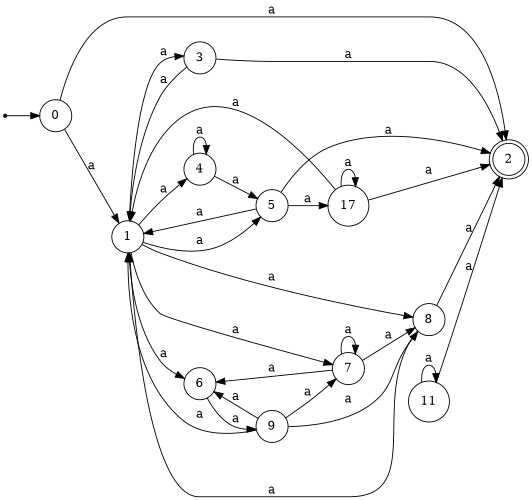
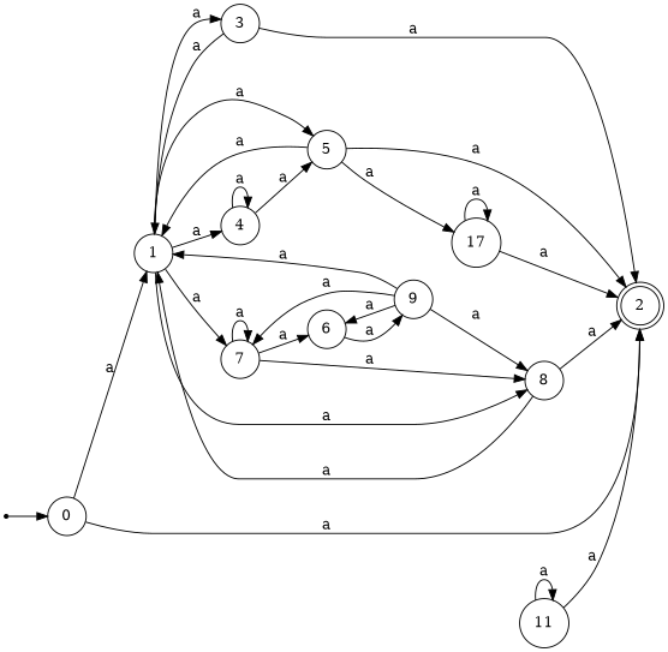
  digraph {
    rankdir=LR
    node [shape=circle]
    dummy0 [shape=point]
    0
    1
    2 [shape=doublecircle]
    3
    4
    5
    6
    7
    8
    n11 [label=17]
    9
    11
    dummy0 -> 0
    0 -> 1 [label=a]
    0 -> 2 [label=a]
    1 -> 3 [label=a]
    1 -> 4 [label=a]
    1 -> 5 [label=a]
-   1 -> 6 [label=a]
    1 -> 7 [label=a]
    1 -> 8 [label=a]
    3 -> 1 [label=a]
    3 -> 2 [label=a]
    4 -> 4 [label=a]
    4 -> 5 [label=a]
    5 -> 1 [label=a]
    5 -> 2 [label=a]
    5 -> n11 [label=a]
    6 -> 9 [label=a]
    7 -> 6 [label=a]
    7 -> 7 [label=a]
    7 -> 8 [label=a]
    8 -> 1 [label=a]
    8 -> 2 [label=a]
-   n11 -> 1 [label=a]
    n11 -> 2 [label=a]
    n11 -> n11 [label=a]
    9 -> 1 [label=a]
    9 -> 6 [label=a]
    9 -> 7 [label=a]
    9 -> 8 [label=a]
    11 -> 2 [label=a]
    11 -> 11 [label=a]
  }
